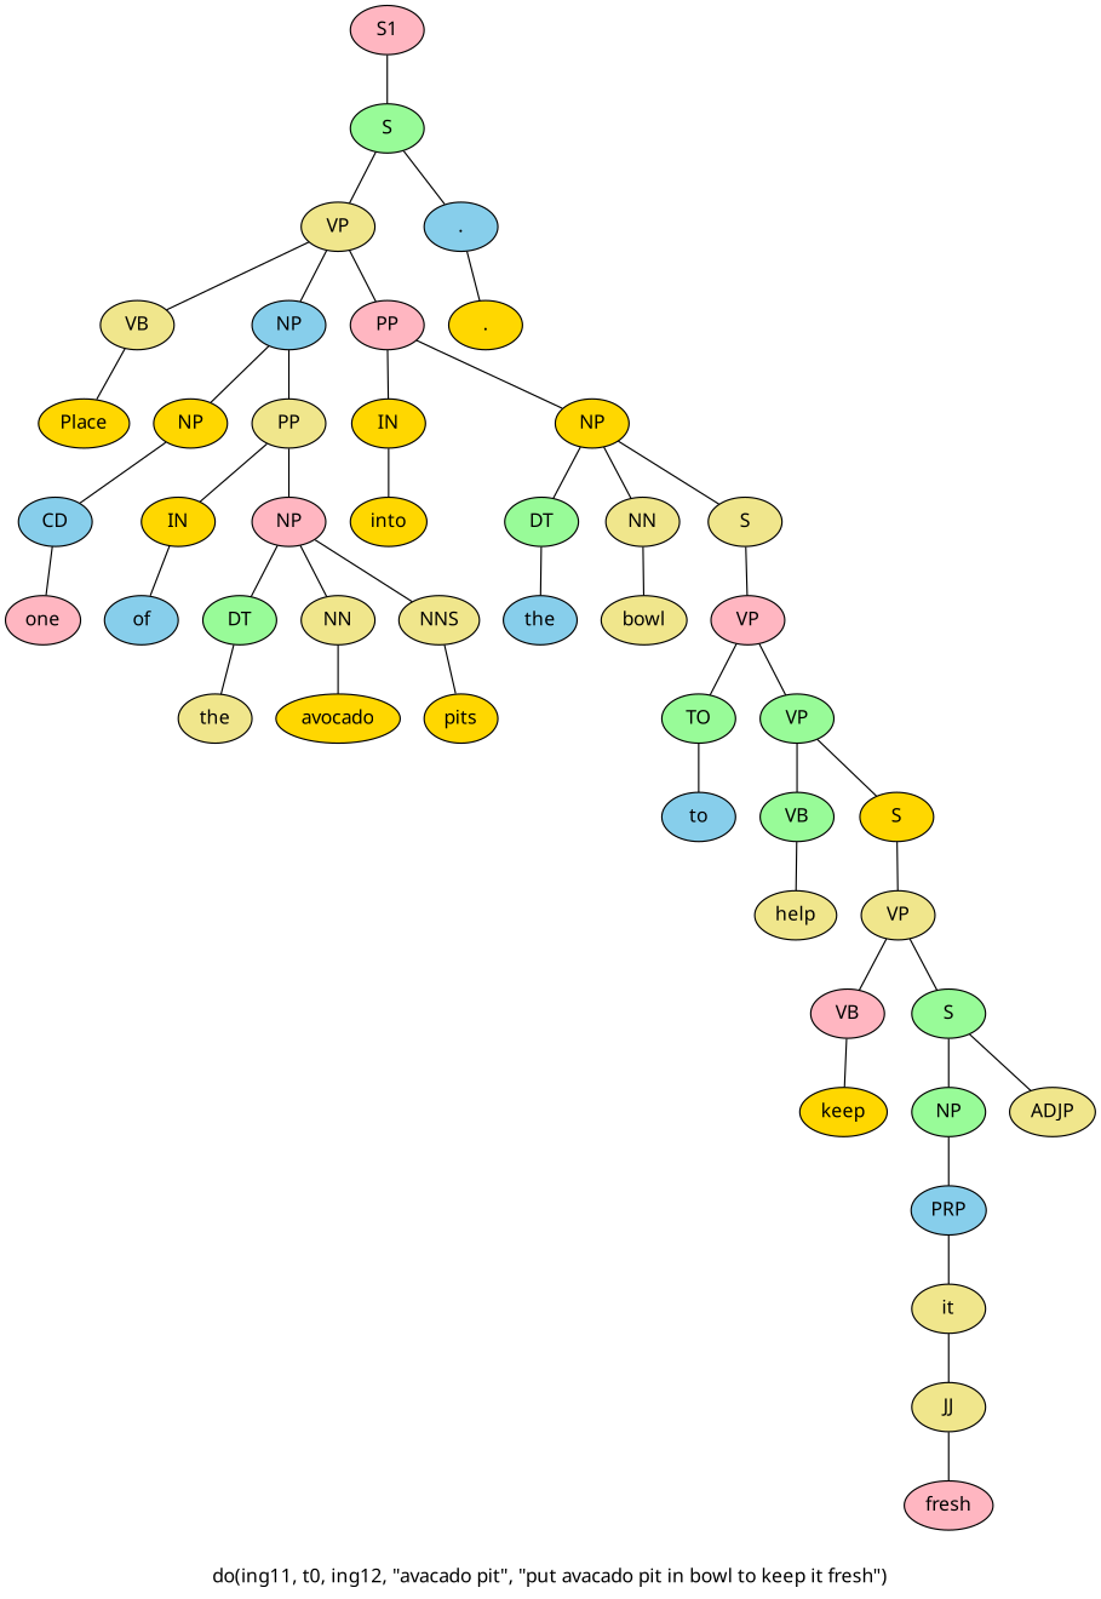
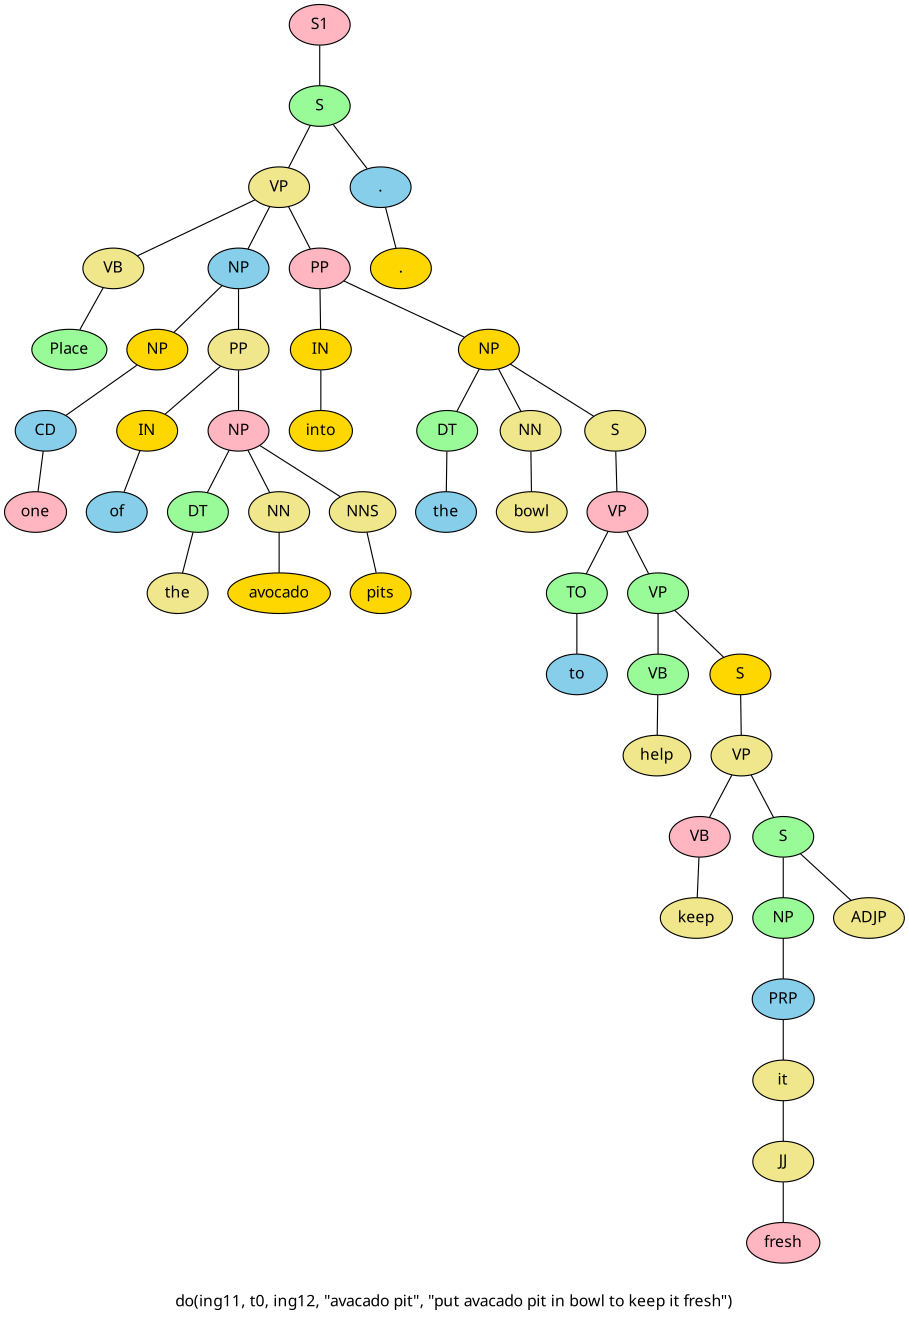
  graph {
    fontname="Noto Sans"
    label="do(ing11, t0, ing12, \"avacado pit\", \"put avacado pit in bowl to keep it fresh\")"
    node [fillcolor=khaki fontname="Noto Sans" style=filled]
    edge [fontname="Noto Sans"]
    n1 [fillcolor=lightpink label=S1]
    n2 [fillcolor=palegreen label=S]
    n3 [label=VP]
    n4 [fillcolor=skyblue label="."]
    n5 [label=VB]
    n6 [fillcolor=skyblue label=NP]
    n7 [fillcolor=lightpink label=PP]
    n8 [fillcolor=gold label="."]
-   n9 [fillcolor=gold label=Place]
+   n9 [fillcolor=palegreen label=Place]
    n10 [fillcolor=gold label=NP]
    n11 [label=PP]
    n12 [fillcolor=gold label=IN]
    n13 [fillcolor=gold label=NP]
    n14 [fillcolor=skyblue label=CD]
    n15 [fillcolor=gold label=IN]
    n16 [fillcolor=lightpink label=NP]
    n17 [fillcolor=lightpink label=one]
    n18 [fillcolor=skyblue label=of]
    n19 [fillcolor=palegreen label=DT]
    n20 [label=NN]
    n21 [label=NNS]
    n22 [label=the]
    n23 [fillcolor=gold label=avocado]
    n24 [fillcolor=gold label=pits]
    n25 [fillcolor=gold label=into]
    n26 [fillcolor=palegreen label=DT]
    n27 [label=NN]
    n28 [label=S]
    n29 [fillcolor=skyblue label=the]
    n30 [label=bowl]
    n31 [fillcolor=lightpink label=VP]
    n32 [fillcolor=palegreen label=TO]
    n33 [fillcolor=palegreen label=VP]
    n34 [fillcolor=skyblue label=to]
    n35 [fillcolor=palegreen label=VB]
    n36 [fillcolor=gold label=S]
    n37 [label=help]
    n38 [label=VP]
    n39 [fillcolor=lightpink label=VB]
    n40 [fillcolor=palegreen label=S]
-   n41 [fillcolor=gold label=keep]
+   n41 [label=keep]
    n42 [fillcolor=palegreen label=NP]
    n43 [label=ADJP]
    n44 [fillcolor=skyblue label=PRP]
    n45 [label=it]
    n46 [label=JJ]
    n47 [fillcolor=lightpink label=fresh]
    n1 -- n2
    n2 -- n3
    n2 -- n4
    n3 -- n5
    n3 -- n6
    n3 -- n7
    n4 -- n8
    n5 -- n9
    n6 -- n10
    n6 -- n11
    n7 -- n12
    n7 -- n13
    n10 -- n14
    n11 -- n15
    n11 -- n16
    n12 -- n25
    n13 -- n26
    n13 -- n27
    n13 -- n28
    n14 -- n17
    n15 -- n18
    n16 -- n19
    n16 -- n20
    n16 -- n21
    n19 -- n22
    n20 -- n23
    n21 -- n24
    n26 -- n29
    n27 -- n30
    n28 -- n31
    n31 -- n32
    n31 -- n33
    n32 -- n34
    n33 -- n35
    n33 -- n36
    n35 -- n37
    n36 -- n38
    n38 -- n39
    n38 -- n40
    n39 -- n41
    n40 -- n42
    n40 -- n43
    n42 -- n44
    n44 -- n45
    n45 -- n46
    n46 -- n47
  }
